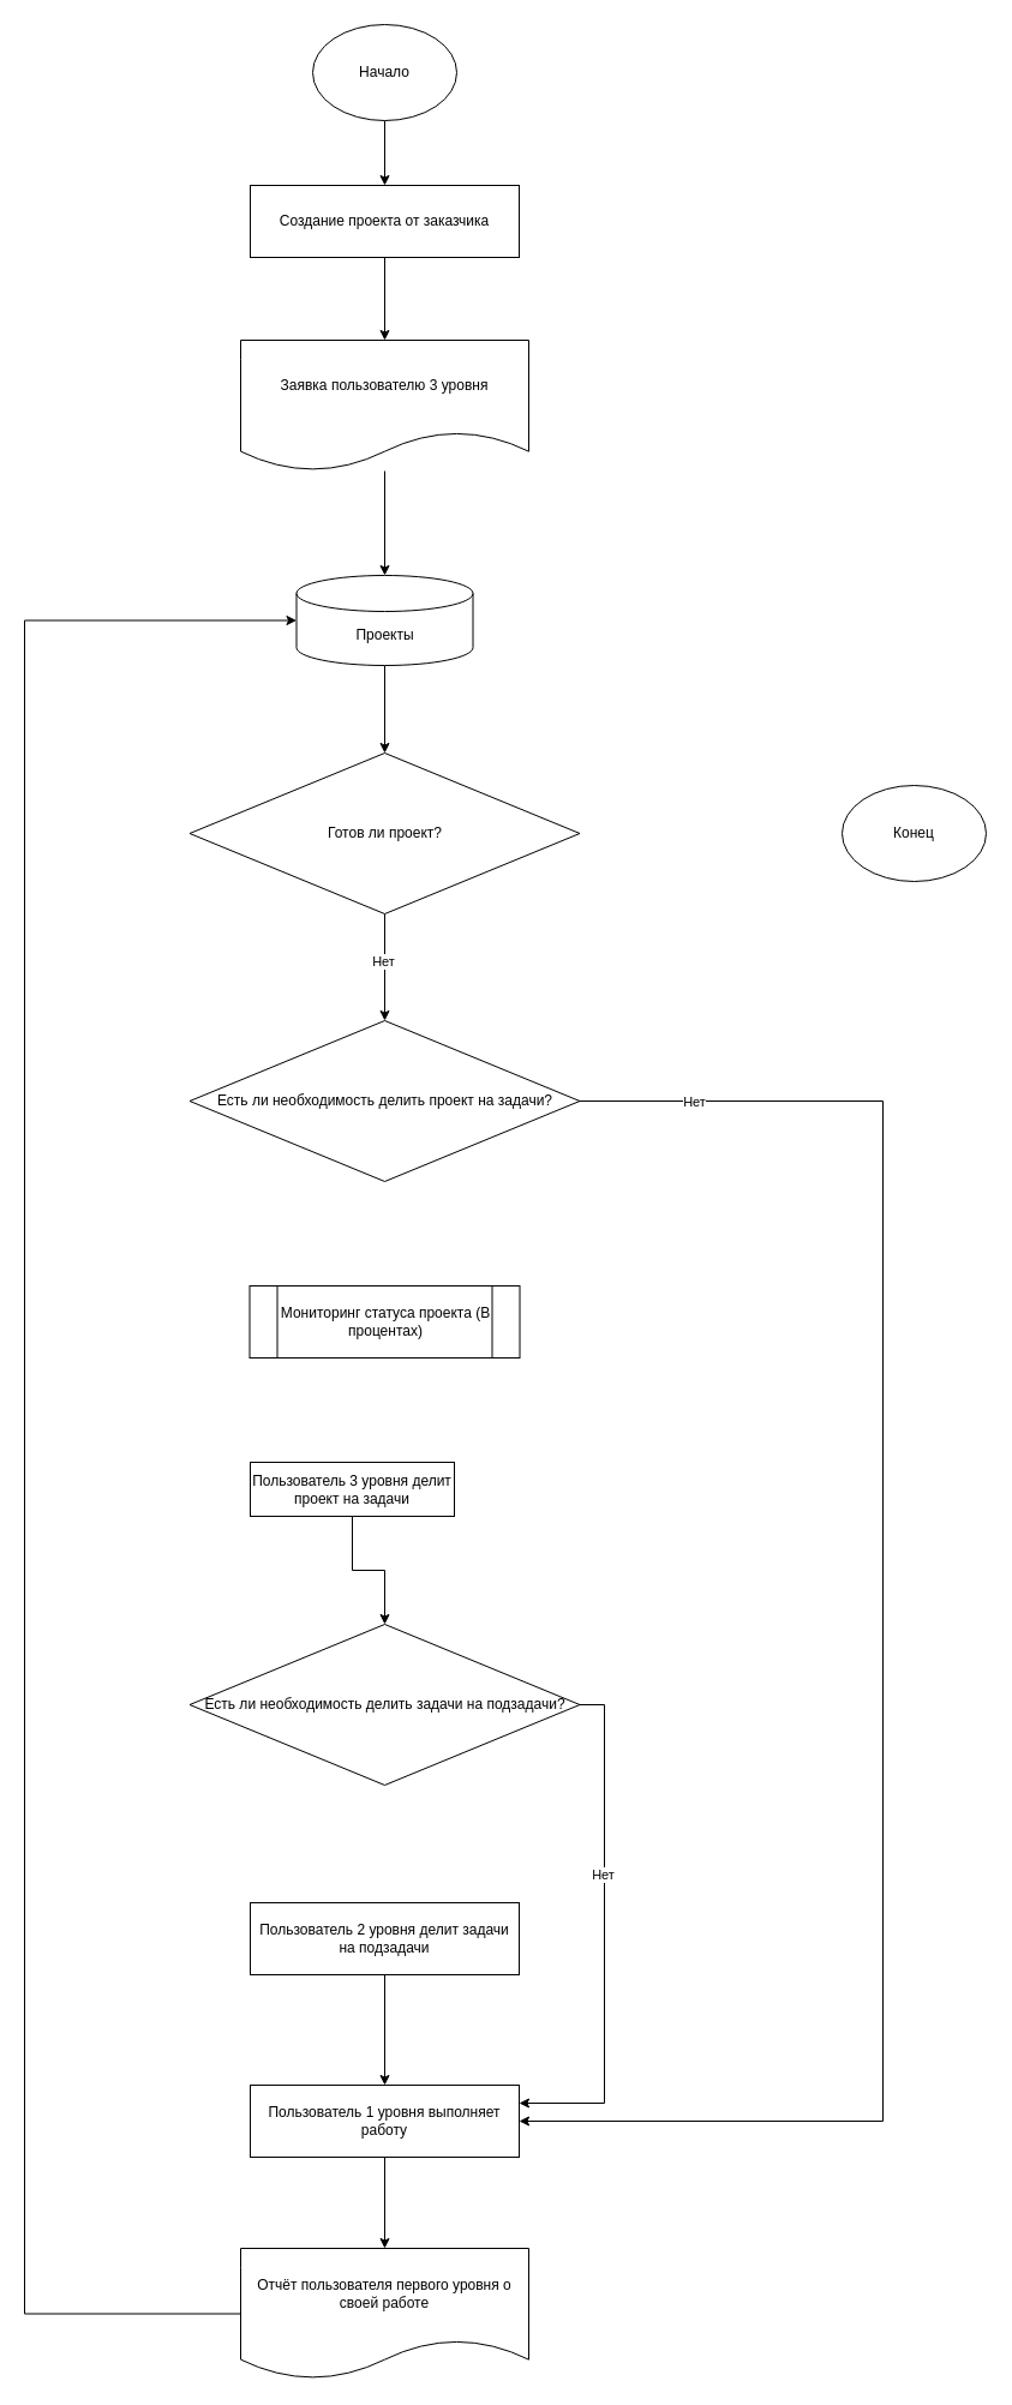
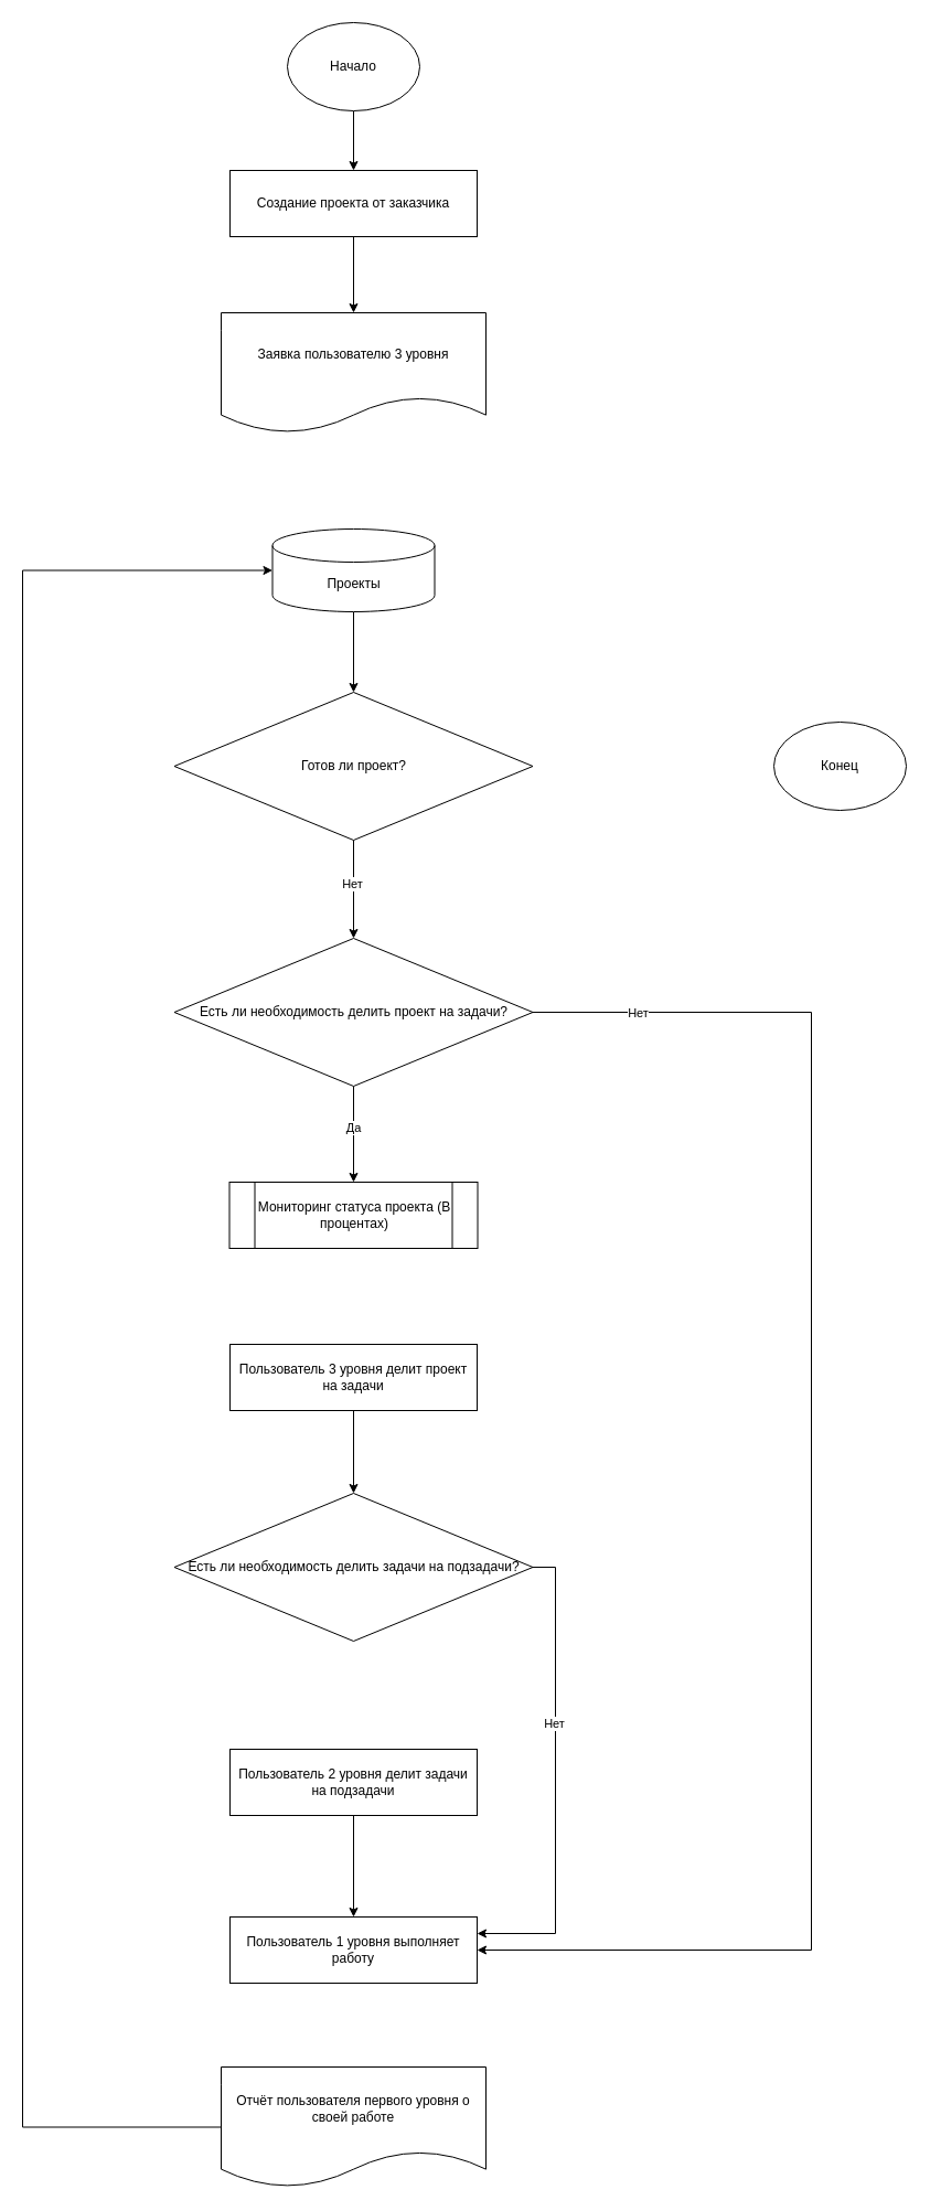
  <mxCell id="0" />
  <mxCell id="1" parent="0" />
  <mxCell id="2" style="edgeStyle=orthogonalEdgeStyle;rounded=0;orthogonalLoop=1;jettySize=auto;html=1;" edge="1" parent="1" source="3" target="5"><mxGeometry relative="1" as="geometry" /></mxCell>
  <mxCell id="3" value="Начало" style="ellipse;whiteSpace=wrap;html=1;" vertex="1" parent="1"><mxGeometry x="260" y="20" width="120" height="80" as="geometry" /></mxCell>
  <mxCell id="4" style="edgeStyle=orthogonalEdgeStyle;rounded=0;orthogonalLoop=1;jettySize=auto;html=1;" edge="1" parent="1" source="5" target="10"><mxGeometry relative="1" as="geometry" /></mxCell>
  <mxCell id="5" value="Создание проекта от заказчика" style="rounded=0;whiteSpace=wrap;html=1;" vertex="1" parent="1"><mxGeometry x="208" y="154" width="224" height="60" as="geometry" /></mxCell>
  <mxCell id="6" style="edgeStyle=orthogonalEdgeStyle;rounded=0;orthogonalLoop=1;jettySize=auto;html=1;" edge="1" parent="1" source="8" target="15"><mxGeometry relative="1" as="geometry" /></mxCell>
  <mxCell id="7" value="Нет" style="edgeLabel;html=1;align=center;verticalAlign=middle;resizable=0;points=[];" vertex="1" connectable="0" parent="6"><mxGeometry x="-0.125" y="-2" relative="1" as="geometry"><mxPoint as="offset" /></mxGeometry></mxCell>
  <mxCell id="8" value="Готов ли проект?" style="rhombus;whiteSpace=wrap;html=1;" vertex="1" parent="1"><mxGeometry x="157.5" y="627" width="325" height="134" as="geometry" /></mxCell>
- <mxCell id="9" style="edgeStyle=orthogonalEdgeStyle;rounded=0;orthogonalLoop=1;jettySize=auto;html=1;" edge="1" parent="1" source="10" target="26"><mxGeometry relative="1" as="geometry" /></mxCell>
  <mxCell id="10" value="Заявка пользователю 3 уровня" style="shape=document;whiteSpace=wrap;html=1;boundedLbl=1;" vertex="1" parent="1"><mxGeometry x="200" y="283" width="240" height="109" as="geometry" /></mxCell>
+ <mxCell id="11" style="edgeStyle=orthogonalEdgeStyle;rounded=0;orthogonalLoop=1;jettySize=auto;html=1;" edge="1" parent="1" source="15" target="30"><mxGeometry relative="1" as="geometry"><mxPoint x="320" y="1067" as="targetPoint" /></mxGeometry></mxCell>
+ <mxCell id="12" value="Да" style="edgeLabel;html=1;align=center;verticalAlign=middle;resizable=0;points=[];" vertex="1" connectable="0" parent="11"><mxGeometry x="-0.134" y="-1" relative="1" as="geometry"><mxPoint y="-1" as="offset" /></mxGeometry></mxCell>
  <mxCell id="13" style="edgeStyle=orthogonalEdgeStyle;rounded=0;orthogonalLoop=1;jettySize=auto;html=1;entryX=1;entryY=0.5;entryDx=0;entryDy=0;" edge="1" parent="1" source="15" target="24"><mxGeometry relative="1" as="geometry"><Array as="points"><mxPoint x="735" y="917" /><mxPoint x="735" y="1767" /></Array></mxGeometry></mxCell>
  <mxCell id="14" value="Нет" style="edgeLabel;html=1;align=center;verticalAlign=middle;resizable=0;points=[];" vertex="1" connectable="0" parent="13"><mxGeometry x="-0.985" y="1" relative="1" as="geometry"><mxPoint x="84" y="1" as="offset" /></mxGeometry></mxCell>
  <mxCell id="15" value="Есть ли необходимость делить проект на задачи?" style="rhombus;whiteSpace=wrap;html=1;" vertex="1" parent="1"><mxGeometry x="157.5" y="850" width="325" height="134" as="geometry" /></mxCell>
  <mxCell id="16" style="edgeStyle=orthogonalEdgeStyle;rounded=0;orthogonalLoop=1;jettySize=auto;html=1;" edge="1" parent="1" source="17" target="20"><mxGeometry relative="1" as="geometry" /></mxCell>
- <mxCell id="17" value="Пользователь 3 уровня делит проект на задачи" style="rounded=0;whiteSpace=wrap;html=1;" vertex="1" parent="1"><mxGeometry x="208" y="1218" width="170" height="45" as="geometry" /></mxCell>
+ <mxCell id="17" value="Пользователь 3 уровня делит проект на задачи" style="rounded=0;whiteSpace=wrap;html=1;" vertex="1" parent="1"><mxGeometry x="208" y="1218" width="224" height="60" as="geometry" /></mxCell>
  <mxCell id="18" style="edgeStyle=orthogonalEdgeStyle;rounded=0;orthogonalLoop=1;jettySize=auto;html=1;entryX=1;entryY=0.25;entryDx=0;entryDy=0;" edge="1" parent="1" source="20" target="24"><mxGeometry relative="1" as="geometry"><Array as="points"><mxPoint x="503" y="1420" /><mxPoint x="503" y="1752" /></Array></mxGeometry></mxCell>
  <mxCell id="19" value="Нет" style="edgeLabel;html=1;align=center;verticalAlign=middle;resizable=0;points=[];" vertex="1" connectable="0" parent="18"><mxGeometry x="-0.242" y="-2" relative="1" as="geometry"><mxPoint y="1" as="offset" /></mxGeometry></mxCell>
  <mxCell id="20" value="Есть ли необходимость делить задачи на подзадачи?" style="rhombus;whiteSpace=wrap;html=1;" vertex="1" parent="1"><mxGeometry x="157.5" y="1353" width="325" height="134" as="geometry" /></mxCell>
  <mxCell id="21" style="edgeStyle=orthogonalEdgeStyle;rounded=0;orthogonalLoop=1;jettySize=auto;html=1;" edge="1" parent="1" source="22" target="24"><mxGeometry relative="1" as="geometry" /></mxCell>
  <mxCell id="22" value="Пользователь 2 уровня делит задачи на подзадачи" style="rounded=0;whiteSpace=wrap;html=1;" vertex="1" parent="1"><mxGeometry x="208" y="1585" width="224" height="60" as="geometry" /></mxCell>
- <mxCell id="23" style="edgeStyle=orthogonalEdgeStyle;rounded=0;orthogonalLoop=1;jettySize=auto;html=1;" edge="1" parent="1" source="24" target="27"><mxGeometry relative="1" as="geometry" /></mxCell>
  <mxCell id="24" value="Пользователь 1 уровня выполняет работу" style="rounded=0;whiteSpace=wrap;html=1;" vertex="1" parent="1"><mxGeometry x="208" y="1737" width="224" height="60" as="geometry" /></mxCell>
  <mxCell id="25" style="edgeStyle=orthogonalEdgeStyle;rounded=0;orthogonalLoop=1;jettySize=auto;html=1;" edge="1" parent="1" source="26" target="8"><mxGeometry relative="1" as="geometry" /></mxCell>
  <mxCell id="26" value="Проекты" style="shape=cylinder3;whiteSpace=wrap;html=1;boundedLbl=1;backgroundOutline=1;size=15;" vertex="1" parent="1"><mxGeometry x="246.5" y="479" width="147" height="75" as="geometry" /></mxCell>
  <mxCell id="27" value="Отчёт пользователя первого уровня о своей работе" style="shape=document;whiteSpace=wrap;html=1;boundedLbl=1;" vertex="1" parent="1"><mxGeometry x="200" y="1873" width="240" height="109" as="geometry" /></mxCell>
  <mxCell id="28" style="edgeStyle=orthogonalEdgeStyle;rounded=0;orthogonalLoop=1;jettySize=auto;html=1;entryX=0;entryY=0.5;entryDx=0;entryDy=0;entryPerimeter=0;" edge="1" parent="1" source="27" target="26"><mxGeometry relative="1" as="geometry"><Array as="points"><mxPoint x="20" y="1927" /><mxPoint x="20" y="517" /></Array></mxGeometry></mxCell>
  <mxCell id="29" value="Конец" style="ellipse;whiteSpace=wrap;html=1;" vertex="1" parent="1"><mxGeometry x="701" y="654" width="120" height="80" as="geometry" /></mxCell>
  <mxCell id="30" value="Мониторинг статуса проекта (В процентах)" style="shape=process;whiteSpace=wrap;html=1;backgroundOutline=1;" vertex="1" parent="1"><mxGeometry x="207.5" y="1071" width="225" height="60" as="geometry" /></mxCell>
